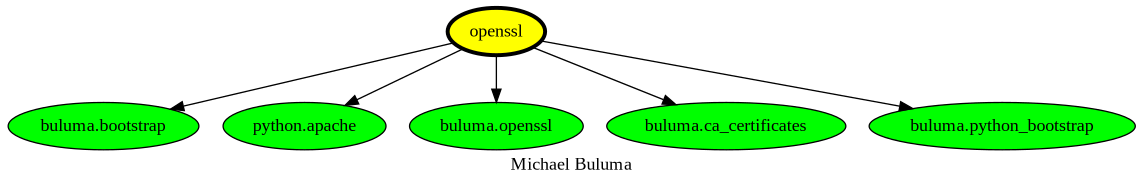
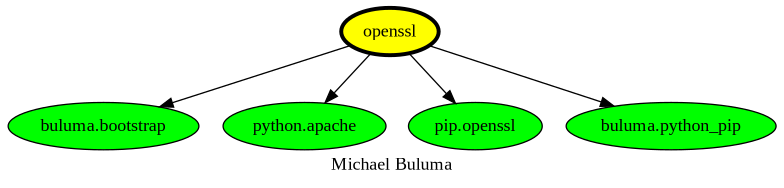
  digraph {
    fontname="Liberation Serif"
    label="Michael Buluma"
    node [fillcolor=green fontname="Liberation Serif" style=filled]
    edge [fontname="Liberation Serif"]
    n1 [fillcolor=yellow label=openssl penwidth=3]
    "buluma.bootstrap"
    n3 [label="python.apache"]
-   "buluma.openssl"
-   "buluma.ca_certificates"
-   "buluma.python_pip" [label="buluma.python_bootstrap"]
+   "buluma.openssl" [label="pip.openssl"]
+   "buluma.python_pip"
    n1 -> "buluma.bootstrap"
    n1 -> n3
    n1 -> "buluma.openssl"
-   n1 -> "buluma.ca_certificates"
    n1 -> "buluma.python_pip"
  }
